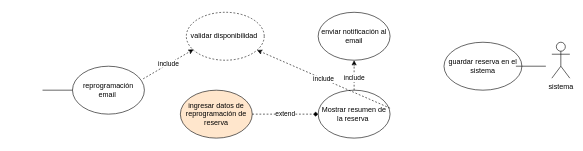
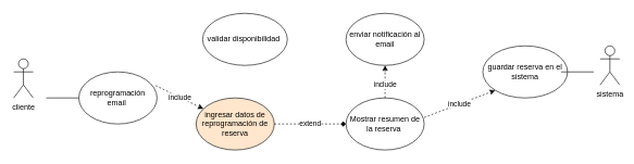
  <mxCell id="0" />
  <mxCell id="1" parent="0" />
- <mxCell id="2" value="validar disponibilidad&amp;nbsp;" style="ellipse;whiteSpace=wrap;html=1;dashed=1;" vertex="1" parent="1"><mxGeometry x="310" y="20" width="130" height="80" as="geometry" /></mxCell>
+ <mxCell id="2" value="validar disponibilidad&amp;nbsp;" style="ellipse;whiteSpace=wrap;html=1;" vertex="1" parent="1"><mxGeometry x="310" y="20" width="130" height="80" as="geometry" /></mxCell>
  <mxCell id="3" value="guardar reserva en el sistema" style="ellipse;whiteSpace=wrap;html=1;" vertex="1" parent="1"><mxGeometry x="740" y="70" width="130" height="80" as="geometry" /></mxCell>
  <mxCell id="4" value="reprogramación email&amp;nbsp;" style="ellipse;whiteSpace=wrap;html=1;" vertex="1" parent="1"><mxGeometry x="120" y="110" width="120" height="80" as="geometry" /></mxCell>
  <mxCell id="5" value="ingresar datos de reprogramación de reserva" style="ellipse;whiteSpace=wrap;html=1;fillColor=#ffe6cc;" vertex="1" parent="1"><mxGeometry x="300" y="150" width="120" height="80" as="geometry" /></mxCell>
  <mxCell id="6" value="enviar notificación al email" style="ellipse;whiteSpace=wrap;html=1;" vertex="1" parent="1"><mxGeometry x="530" y="20" width="120" height="80" as="geometry" /></mxCell>
  <mxCell id="7" value="Mostrar resumen de la reserva&amp;nbsp;" style="ellipse;whiteSpace=wrap;html=1;" vertex="1" parent="1"><mxGeometry x="530" y="150" width="120" height="80" as="geometry" /></mxCell>
  <mxCell id="8" value="include" style="endArrow=none;dashed=1;html=1;rounded=0;exitX=0.5;exitY=0;exitDx=0;exitDy=0;" edge="1" parent="1" source="7"><mxGeometry width="50" height="50" relative="1" as="geometry"><mxPoint x="680" y="84" as="sourcePoint" /><mxPoint x="590" y="110" as="targetPoint" /></mxGeometry></mxCell>
  <mxCell id="9" value="" style="endArrow=classic;html=1;rounded=0;entryX=0.5;entryY=1;entryDx=0;entryDy=0;" edge="1" parent="1" target="6"><mxGeometry width="50" height="50" relative="1" as="geometry"><mxPoint x="590" y="110" as="sourcePoint" /><mxPoint x="767" y="157" as="targetPoint" /></mxGeometry></mxCell>
- <mxCell id="10" value="include" style="endArrow=classic;html=1;rounded=0;dashed=1;strokeColor=default;align=center;verticalAlign=middle;fontFamily=Helvetica;fontSize=11;fontColor=default;labelBackgroundColor=default;exitX=1;exitY=0.375;exitDx=0;exitDy=0;exitPerimeter=0;" edge="1" parent="1" source="7" target="2"><mxGeometry width="50" height="50" relative="1" as="geometry"><mxPoint x="430" y="20" as="sourcePoint" /><mxPoint x="480" y="-30" as="targetPoint" /></mxGeometry></mxCell>
- <mxCell id="11" value="include" style="endArrow=classic;html=1;rounded=0;dashed=1;strokeColor=default;align=center;verticalAlign=middle;fontFamily=Helvetica;fontSize=11;fontColor=default;labelBackgroundColor=default;exitX=0.983;exitY=0.263;exitDx=0;exitDy=0;exitPerimeter=0;entryX=0.092;entryY=0.775;entryDx=0;entryDy=0;entryPerimeter=0;" edge="1" parent="1" source="4" target="2"><mxGeometry width="50" height="50" relative="1" as="geometry"><mxPoint x="450" y="40" as="sourcePoint" /><mxPoint x="500" y="-10" as="targetPoint" /></mxGeometry></mxCell>
+ <mxCell id="10" value="include" style="endArrow=classic;html=1;rounded=0;dashed=1;strokeColor=default;align=center;verticalAlign=middle;fontFamily=Helvetica;fontSize=11;fontColor=default;labelBackgroundColor=default;entryX=0;entryY=1;entryDx=0;entryDy=0;exitX=1;exitY=0.375;exitDx=0;exitDy=0;exitPerimeter=0;" edge="1" parent="1" source="7" target="3"><mxGeometry width="50" height="50" relative="1" as="geometry"><mxPoint x="430" y="20" as="sourcePoint" /><mxPoint x="480" y="-30" as="targetPoint" /></mxGeometry></mxCell>
+ <mxCell id="11" value="include" style="endArrow=classic;html=1;rounded=0;dashed=1;strokeColor=default;align=center;verticalAlign=middle;fontFamily=Helvetica;fontSize=11;fontColor=default;labelBackgroundColor=default;exitX=0.983;exitY=0.263;exitDx=0;exitDy=0;exitPerimeter=0;" edge="1" parent="1" source="4" target="5"><mxGeometry width="50" height="50" relative="1" as="geometry"><mxPoint x="450" y="40" as="sourcePoint" /><mxPoint x="500" y="-10" as="targetPoint" /></mxGeometry></mxCell>
  <mxCell id="12" value="extend" style="endArrow=diamond;html=1;rounded=0;dashed=1;strokeColor=default;align=center;verticalAlign=middle;fontFamily=Helvetica;fontSize=11;fontColor=default;labelBackgroundColor=default;exitX=1;exitY=0.5;exitDx=0;exitDy=0;entryX=0;entryY=0.5;entryDx=0;entryDy=0;" edge="1" parent="1" source="5" target="7"><mxGeometry width="50" height="50" relative="1" as="geometry"><mxPoint x="140" y="205" as="sourcePoint" /><mxPoint x="304" y="261" as="targetPoint" /></mxGeometry></mxCell>
+ <mxCell id="13" value="cliente" style="shape=umlActor;verticalLabelPosition=bottom;verticalAlign=top;html=1;outlineConnect=0;" vertex="1" parent="1"><mxGeometry x="20" y="90" width="30" height="60" as="geometry" /></mxCell>
  <mxCell id="14" value="sistema" style="shape=umlActor;verticalLabelPosition=bottom;verticalAlign=top;html=1;outlineConnect=0;" vertex="1" parent="1"><mxGeometry x="920" y="70" width="30" height="60" as="geometry" /></mxCell>
  <mxCell id="15" value="" style="endArrow=none;html=1;rounded=0;" edge="1" parent="1" target="4"><mxGeometry width="50" height="50" relative="1" as="geometry"><mxPoint x="70" y="150" as="sourcePoint" /><mxPoint x="490" y="260" as="targetPoint" /></mxGeometry></mxCell>
  <mxCell id="16" value="" style="endArrow=none;html=1;rounded=0;" edge="1" parent="1"><mxGeometry width="50" height="50" relative="1" as="geometry"><mxPoint x="860" y="110" as="sourcePoint" /><mxPoint x="910" y="110" as="targetPoint" /></mxGeometry></mxCell>
